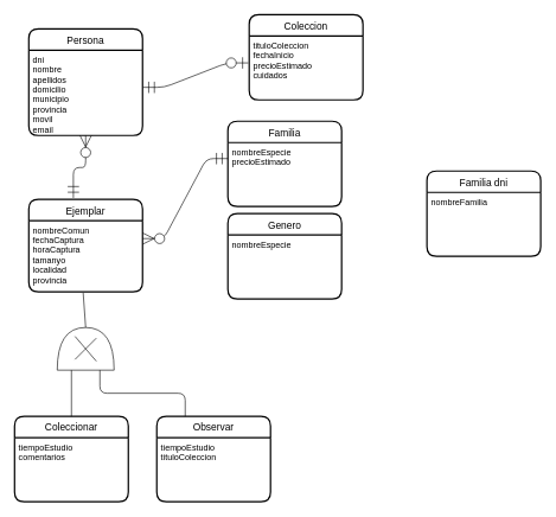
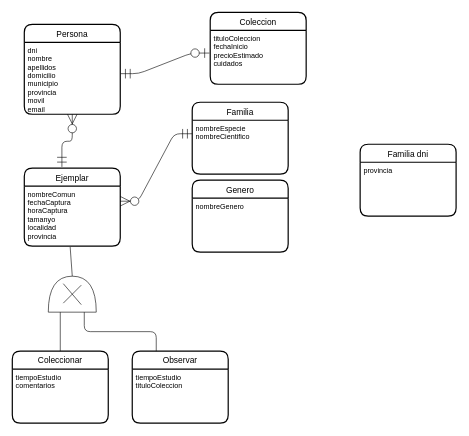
  <mxCell id="0" />
  <mxCell id="1" parent="0" />
  <mxCell id="2" value="Persona" style="swimlane;childLayout=stackLayout;horizontal=1;startSize=30;horizontalStack=0;rounded=1;fontSize=14;fontStyle=0;strokeWidth=2;resizeParent=0;resizeLast=1;shadow=0;dashed=0;align=center;hachureGap=4;pointerEvents=0;" vertex="1" parent="1"><mxGeometry x="40" y="40" width="160" height="150" as="geometry" /></mxCell>
  <mxCell id="3" value="dni&#10;nombre&#10;apellidos&#10;domicilio&#10;municipio&#10;provincia&#10;movil&#10;email" style="align=left;strokeColor=none;fillColor=none;spacingLeft=4;fontSize=12;verticalAlign=top;resizable=0;rotatable=0;part=1;" vertex="1" parent="2"><mxGeometry y="30" width="160" height="120" as="geometry" /></mxCell>
  <mxCell id="4" value="Ejemplar" style="swimlane;childLayout=stackLayout;horizontal=1;startSize=30;horizontalStack=0;rounded=1;fontSize=14;fontStyle=0;strokeWidth=2;resizeParent=0;resizeLast=1;shadow=0;dashed=0;align=center;hachureGap=4;pointerEvents=0;" vertex="1" parent="1"><mxGeometry x="40" y="280" width="160" height="130" as="geometry" /></mxCell>
  <mxCell id="5" value="nombreComun&#10;fechaCaptura&#10;horaCaptura&#10;tamanyo&#10;localidad&#10;provincia" style="align=left;strokeColor=none;fillColor=none;spacingLeft=4;fontSize=12;verticalAlign=top;resizable=0;rotatable=0;part=1;" vertex="1" parent="4"><mxGeometry y="30" width="160" height="100" as="geometry" /></mxCell>
  <mxCell id="6" value="Familia" style="swimlane;childLayout=stackLayout;horizontal=1;startSize=30;horizontalStack=0;rounded=1;fontSize=14;fontStyle=0;strokeWidth=2;resizeParent=0;resizeLast=1;shadow=0;dashed=0;align=center;hachureGap=4;pointerEvents=0;" vertex="1" parent="1"><mxGeometry x="320" y="170" width="160" height="120" as="geometry" /></mxCell>
- <mxCell id="7" value="nombreEspecie&#10;precioEstimado" style="align=left;strokeColor=none;fillColor=none;spacingLeft=4;fontSize=12;verticalAlign=top;resizable=0;rotatable=0;part=1;" vertex="1" parent="6"><mxGeometry y="30" width="160" height="90" as="geometry" /></mxCell>
+ <mxCell id="7" value="nombreEspecie&#10;nombreCientifico" style="align=left;strokeColor=none;fillColor=none;spacingLeft=4;fontSize=12;verticalAlign=top;resizable=0;rotatable=0;part=1;" vertex="1" parent="6"><mxGeometry y="30" width="160" height="90" as="geometry" /></mxCell>
  <mxCell id="8" value="Genero" style="swimlane;childLayout=stackLayout;horizontal=1;startSize=30;horizontalStack=0;rounded=1;fontSize=14;fontStyle=0;strokeWidth=2;resizeParent=0;resizeLast=1;shadow=0;dashed=0;align=center;hachureGap=4;pointerEvents=0;" vertex="1" parent="1"><mxGeometry x="320" y="300" width="160" height="120" as="geometry" /></mxCell>
- <mxCell id="9" value="nombreEspecie" style="align=left;strokeColor=none;fillColor=none;spacingLeft=4;fontSize=12;verticalAlign=top;resizable=0;rotatable=0;part=1;" vertex="1" parent="8"><mxGeometry y="30" width="160" height="90" as="geometry" /></mxCell>
+ <mxCell id="9" value="nombreGenero" style="align=left;strokeColor=none;fillColor=none;spacingLeft=4;fontSize=12;verticalAlign=top;resizable=0;rotatable=0;part=1;" vertex="1" parent="8"><mxGeometry y="30" width="160" height="90" as="geometry" /></mxCell>
  <mxCell id="10" value="Familia dni" style="swimlane;childLayout=stackLayout;horizontal=1;startSize=30;horizontalStack=0;rounded=1;fontSize=14;fontStyle=0;strokeWidth=2;resizeParent=0;resizeLast=1;shadow=0;dashed=0;align=center;hachureGap=4;pointerEvents=0;" vertex="1" parent="1"><mxGeometry x="600" y="240" width="160" height="120" as="geometry" /></mxCell>
- <mxCell id="11" value="nombreFamilia" style="align=left;strokeColor=none;fillColor=none;spacingLeft=4;fontSize=12;verticalAlign=top;resizable=0;rotatable=0;part=1;" vertex="1" parent="10"><mxGeometry y="30" width="160" height="90" as="geometry" /></mxCell>
+ <mxCell id="11" value="provincia" style="align=left;strokeColor=none;fillColor=none;spacingLeft=4;fontSize=12;verticalAlign=top;resizable=0;rotatable=0;part=1;" vertex="1" parent="10"><mxGeometry y="30" width="160" height="90" as="geometry" /></mxCell>
  <mxCell id="12" value="" style="edgeStyle=entityRelationEdgeStyle;fontSize=12;html=1;endArrow=ERzeroToMany;startArrow=ERmandOne;startSize=14;endSize=14;sourcePerimeterSpacing=8;targetPerimeterSpacing=8;entryX=1;entryY=0.25;entryDx=0;entryDy=0;exitX=0;exitY=0.25;exitDx=0;exitDy=0;" edge="1" parent="1" source="7" target="5"><mxGeometry width="100" height="100" relative="1" as="geometry"><mxPoint x="350" y="290" as="sourcePoint" /><mxPoint x="450" y="190" as="targetPoint" /></mxGeometry></mxCell>
  <mxCell id="13" value="Coleccionar" style="swimlane;childLayout=stackLayout;horizontal=1;startSize=30;horizontalStack=0;rounded=1;fontSize=14;fontStyle=0;strokeWidth=2;resizeParent=0;resizeLast=1;shadow=0;dashed=0;align=center;hachureGap=4;pointerEvents=0;" vertex="1" parent="1"><mxGeometry x="20" y="585" width="160" height="120" as="geometry" /></mxCell>
  <mxCell id="14" value="tiempoEstudio&#10;comentarios" style="align=left;strokeColor=none;fillColor=none;spacingLeft=4;fontSize=12;verticalAlign=top;resizable=0;rotatable=0;part=1;" vertex="1" parent="13"><mxGeometry y="30" width="160" height="90" as="geometry" /></mxCell>
  <mxCell id="15" value="Observar" style="swimlane;childLayout=stackLayout;horizontal=1;startSize=30;horizontalStack=0;rounded=1;fontSize=14;fontStyle=0;strokeWidth=2;resizeParent=0;resizeLast=1;shadow=0;dashed=0;align=center;hachureGap=4;pointerEvents=0;" vertex="1" parent="1"><mxGeometry x="220" y="585" width="160" height="120" as="geometry" /></mxCell>
  <mxCell id="16" value="tiempoEstudio&#10;tituloColeccion" style="align=left;strokeColor=none;fillColor=none;spacingLeft=4;fontSize=12;verticalAlign=top;resizable=0;rotatable=0;part=1;" vertex="1" parent="15"><mxGeometry y="30" width="160" height="90" as="geometry" /></mxCell>
  <mxCell id="17" value="Coleccion" style="swimlane;childLayout=stackLayout;horizontal=1;startSize=30;horizontalStack=0;rounded=1;fontSize=14;fontStyle=0;strokeWidth=2;resizeParent=0;resizeLast=1;shadow=0;dashed=0;align=center;hachureGap=4;pointerEvents=0;" vertex="1" parent="1"><mxGeometry x="350" y="20" width="160" height="120" as="geometry" /></mxCell>
  <mxCell id="18" value="tituloColeccion&#10;fechaInicio&#10;precioEstimado&#10;cuidados" style="align=left;strokeColor=none;fillColor=none;spacingLeft=4;fontSize=12;verticalAlign=top;resizable=0;rotatable=0;part=1;" vertex="1" parent="17"><mxGeometry y="30" width="160" height="90" as="geometry" /></mxCell>
  <mxCell id="19" value="" style="fontSize=12;html=1;endArrow=ERzeroToMany;startArrow=ERmandOne;startSize=14;endSize=14;sourcePerimeterSpacing=8;targetPerimeterSpacing=8;entryX=0.5;entryY=1;entryDx=0;entryDy=0;exitX=0.392;exitY=-0.017;exitDx=0;exitDy=0;exitPerimeter=0;edgeStyle=orthogonalEdgeStyle;" edge="1" parent="1" source="4" target="3"><mxGeometry width="100" height="100" relative="1" as="geometry"><mxPoint x="50" y="280" as="sourcePoint" /><mxPoint x="150" y="180" as="targetPoint" /></mxGeometry></mxCell>
  <mxCell id="20" value="" style="edgeStyle=entityRelationEdgeStyle;fontSize=12;html=1;endArrow=ERzeroToOne;startArrow=ERmandOne;startSize=14;endSize=14;sourcePerimeterSpacing=8;targetPerimeterSpacing=8;entryX=-0.008;entryY=0.422;entryDx=0;entryDy=0;entryPerimeter=0;exitX=1.004;exitY=0.436;exitDx=0;exitDy=0;exitPerimeter=0;" edge="1" parent="1" source="3" target="18"><mxGeometry width="100" height="100" relative="1" as="geometry"><mxPoint x="350" y="290" as="sourcePoint" /><mxPoint x="450" y="190" as="targetPoint" /></mxGeometry></mxCell>
  <mxCell id="21" value="" style="shape=or;whiteSpace=wrap;html=1;hachureGap=4;pointerEvents=0;rotation=-90;" vertex="1" parent="1"><mxGeometry x="90" y="450" width="60" height="80" as="geometry" /></mxCell>
  <mxCell id="22" value="" style="endArrow=none;html=1;startSize=14;endSize=14;sourcePerimeterSpacing=8;targetPerimeterSpacing=8;entryX=0;entryY=0.75;entryDx=0;entryDy=0;entryPerimeter=0;exitX=0.25;exitY=0;exitDx=0;exitDy=0;edgeStyle=orthogonalEdgeStyle;" edge="1" parent="1" source="15" target="21"><mxGeometry width="50" height="50" relative="1" as="geometry"><mxPoint x="380" y="630" as="sourcePoint" /><mxPoint x="430" y="580" as="targetPoint" /></mxGeometry></mxCell>
  <mxCell id="23" value="" style="endArrow=none;html=1;startSize=14;endSize=14;sourcePerimeterSpacing=8;targetPerimeterSpacing=8;entryX=0;entryY=0.25;entryDx=0;entryDy=0;entryPerimeter=0;exitX=0.5;exitY=0;exitDx=0;exitDy=0;" edge="1" parent="1" source="13" target="21"><mxGeometry width="50" height="50" relative="1" as="geometry"><mxPoint x="380" y="630" as="sourcePoint" /><mxPoint x="430" y="580" as="targetPoint" /></mxGeometry></mxCell>
  <mxCell id="24" value="" style="endArrow=none;html=1;startSize=14;endSize=14;sourcePerimeterSpacing=8;targetPerimeterSpacing=8;" edge="1" parent="1"><mxGeometry width="50" height="50" relative="1" as="geometry"><mxPoint x="105" y="505" as="sourcePoint" /><mxPoint x="135" y="475" as="targetPoint" /></mxGeometry></mxCell>
  <mxCell id="25" value="" style="endArrow=none;html=1;startSize=14;endSize=14;sourcePerimeterSpacing=8;targetPerimeterSpacing=8;" edge="1" parent="1"><mxGeometry width="50" height="50" relative="1" as="geometry"><mxPoint x="135" y="507.5" as="sourcePoint" /><mxPoint x="105" y="472.5" as="targetPoint" /></mxGeometry></mxCell>
  <mxCell id="26" value="" style="endArrow=none;html=1;startSize=14;endSize=14;sourcePerimeterSpacing=8;targetPerimeterSpacing=8;entryX=0.478;entryY=1.013;entryDx=0;entryDy=0;entryPerimeter=0;exitX=1;exitY=0.5;exitDx=0;exitDy=0;exitPerimeter=0;" edge="1" parent="1" source="21" target="5"><mxGeometry width="50" height="50" relative="1" as="geometry"><mxPoint x="130" y="550" as="sourcePoint" /><mxPoint x="180" y="500" as="targetPoint" /></mxGeometry></mxCell>
